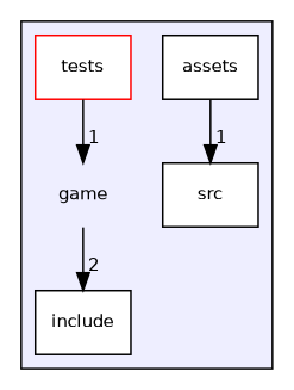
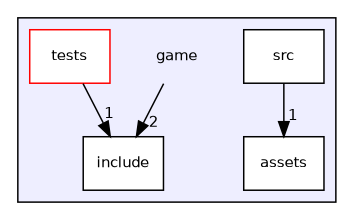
  digraph {
    compound=true
    node [fontname=Helvetica fontsize=10 shape=box fillcolor=white style=filled]
    edge [headlabel=1 labeldistance=1.5 labelfontname=Helvetica labelfontsize=10]
    n1 [label=game shape=plaintext fillcolor="" style=""]
    n2 [label=assets]
    n3 [color=black label=include]
    n4 [label=src]
    n5 [color=red label=tests]
    subgraph cluster_1 {
      bgcolor="#eeeeff"
      pencolor=black
      n1
      n2
      n3
      n4
      n5
    }
    n1 -> n3 [headlabel=2]
-   n2 -> n4
-   n5 -> n1
+   n4 -> n2
+   n5 -> n3
  }
